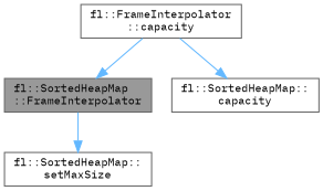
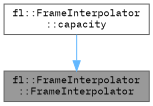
  digraph {
    fontname="IBM Plex Mono"
    rankdir=TB
    node [color=grey40 fillcolor=white fontname="IBM Plex Mono" fontsize=10 shape=box style=filled]
    edge [color=steelblue1 fontname="IBM Plex Mono" fontsize=10 labelfontname=Helvetica labelfontsize=10 style=solid]
-   n1 [color=gray40 fillcolor=grey60 fontcolor=black height=0.2 label="fl::SortedHeapMap\l::FrameInterpolator" width=0.4]
-   n2 [height=0.2 label="fl::SortedHeapMap::\lsetMaxSize" width=0.4]
+   n1 [color=gray40 fillcolor=grey60 fontcolor=black height=0.2 label="fl::FrameInterpolator\l::FrameInterpolator" width=0.4]
    n3 [height=0.2 label="fl::FrameInterpolator\l::capacity" width=0.4]
-   n4 [height=0.2 label="fl::SortedHeapMap::\lcapacity" width=0.4]
-   n1 -> n2
    n3 -> n1
-   n3 -> n4
  }
